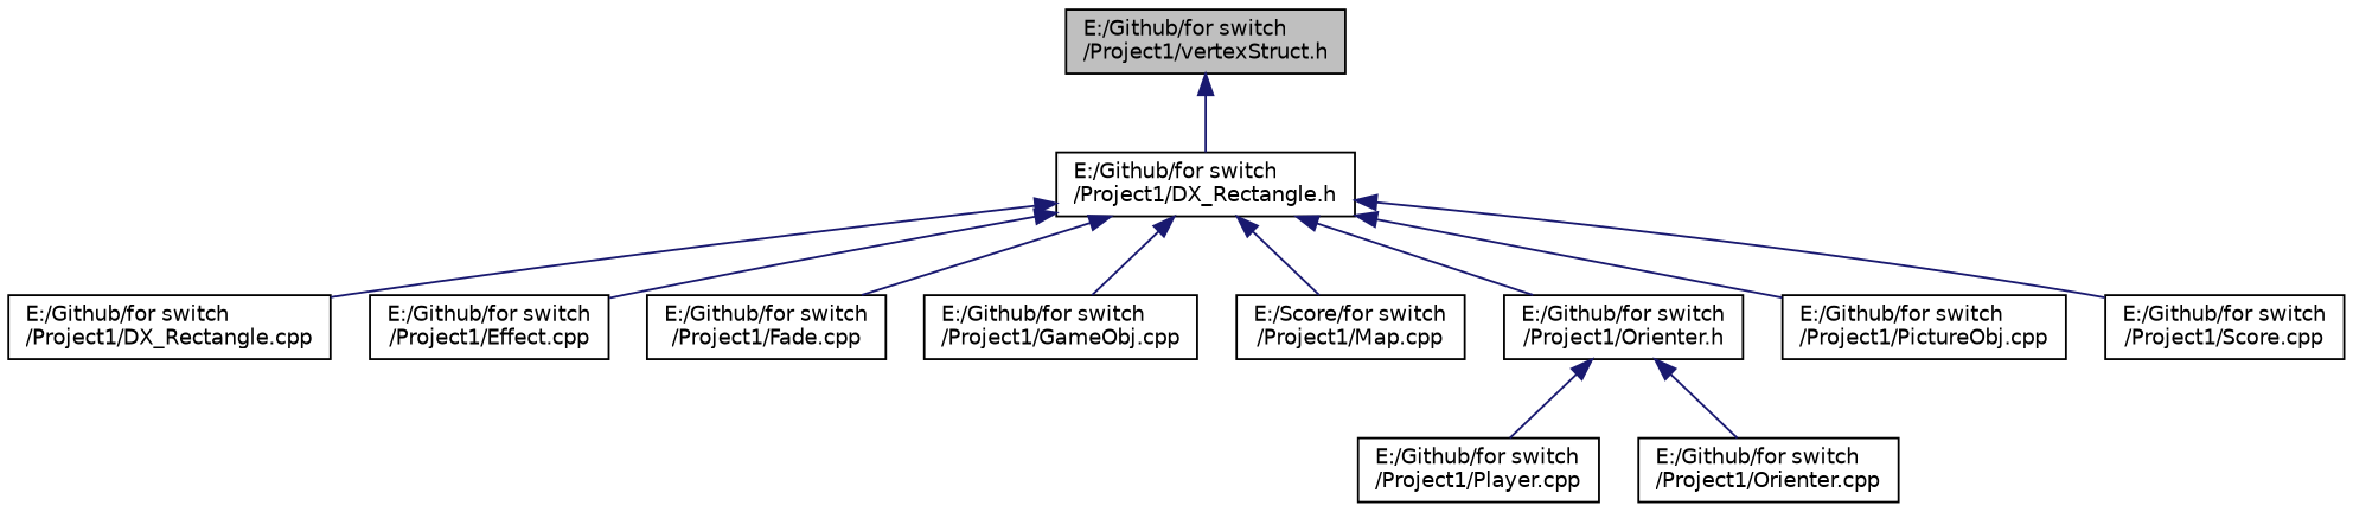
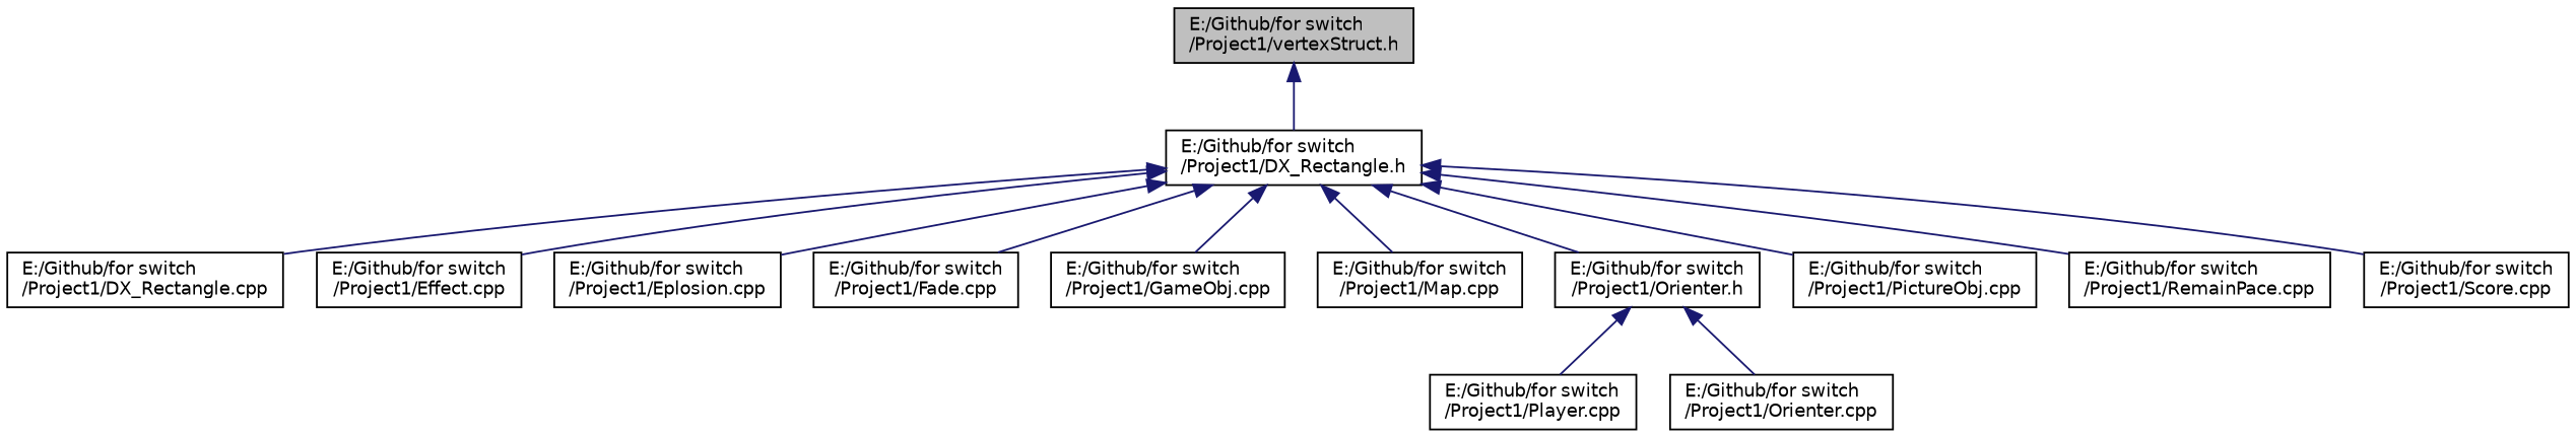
  digraph {
    node [color=black fillcolor=white fontname=Helvetica fontsize=10 shape=record style=filled]
    edge [color=midnightblue dir=back fontname=Helvetica fontsize=10 labelfontname=Helvetica labelfontsize=10 style=solid]
    n1 [fillcolor=grey75 fontcolor=black height=0.2 label="E:/Github/for switch\l/Project1/vertexStruct.h" width=0.4]
    n2 [height=0.2 label="E:/Github/for switch\l/Project1/DX_Rectangle.h" width=0.4]
    n3 [height=0.2 label="E:/Github/for switch\l/Project1/DX_Rectangle.cpp" width=0.4]
    n4 [height=0.2 label="E:/Github/for switch\l/Project1/Effect.cpp" width=0.4]
+   n5 [height=0.2 label="E:/Github/for switch\l/Project1/Eplosion.cpp" width=0.4]
    n6 [height=0.2 label="E:/Github/for switch\l/Project1/Fade.cpp" width=0.4]
    n7 [height=0.2 label="E:/Github/for switch\l/Project1/GameObj.cpp" width=0.4]
-   n8 [height=0.2 label="E:/Score/for switch\l/Project1/Map.cpp" width=0.4]
+   n8 [height=0.2 label="E:/Github/for switch\l/Project1/Map.cpp" width=0.4]
    n9 [height=0.2 label="E:/Github/for switch\l/Project1/Orienter.h" width=0.4]
    n10 [height=0.2 label="E:/Github/for switch\l/Project1/PictureObj.cpp" width=0.4]
+   n11 [height=0.2 label="E:/Github/for switch\l/Project1/RemainPace.cpp" width=0.4]
    n12 [height=0.2 label="E:/Github/for switch\l/Project1/Score.cpp" width=0.4]
    n13 [height=0.2 label="E:/Github/for switch\l/Project1/Player.cpp" width=0.4]
    n14 [height=0.2 label="E:/Github/for switch\l/Project1/Orienter.cpp" width=0.4]
    n1 -> n2
    n2 -> n3
    n2 -> n4
+   n2 -> n5
    n2 -> n6
    n2 -> n7
    n2 -> n8
    n2 -> n9
    n2 -> n10
+   n2 -> n11
    n2 -> n12
    n9 -> n13
    n9 -> n14
  }
